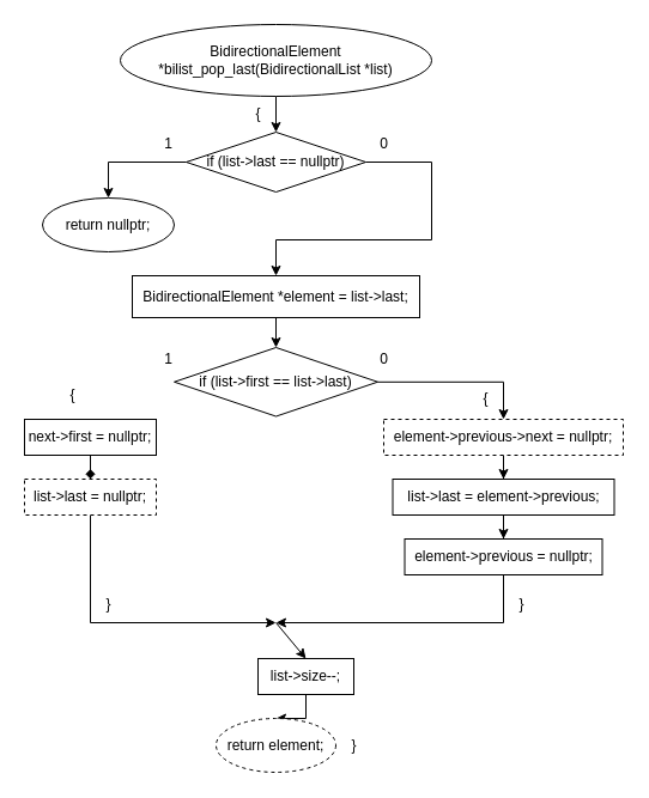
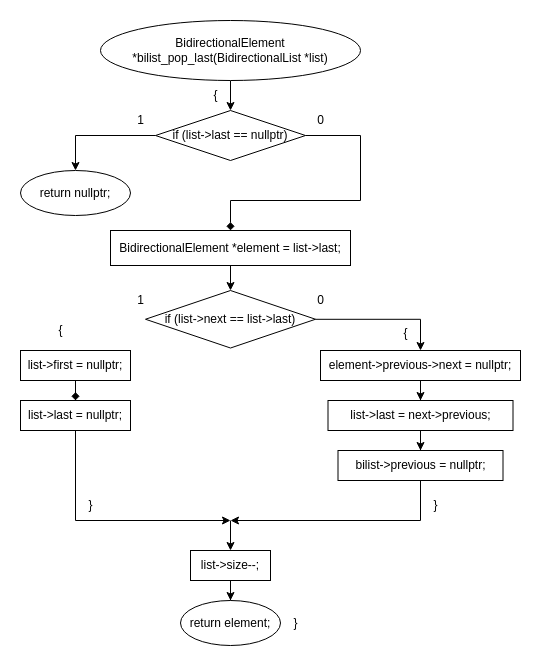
  <mxCell id="0" />
  <mxCell id="1" parent="0" />
  <mxCell id="2" value="" style="edgeStyle=orthogonalEdgeStyle;rounded=0;orthogonalLoop=1;jettySize=auto;html=1;" parent="1" source="3" target="6" edge="1"><mxGeometry relative="1" as="geometry" /></mxCell>
  <mxCell id="3" value="BidirectionalElement *bilist_pop_last(BidirectionalList *list)" style="ellipse;whiteSpace=wrap;html=1;" parent="1" vertex="1"><mxGeometry x="100" y="20" width="260" height="60" as="geometry" /></mxCell>
  <mxCell id="4" value="" style="edgeStyle=orthogonalEdgeStyle;rounded=0;orthogonalLoop=1;jettySize=auto;html=1;" parent="1" source="6" target="7" edge="1"><mxGeometry relative="1" as="geometry" /></mxCell>
- <mxCell id="5" value="" style="edgeStyle=orthogonalEdgeStyle;rounded=0;orthogonalLoop=1;jettySize=auto;html=1;entryX=0.5;entryY=0;entryDx=0;entryDy=0;" parent="1" source="6" target="9" edge="1"><mxGeometry relative="1" as="geometry"><Array as="points"><mxPoint x="360" y="135" /><mxPoint x="360" y="200" /><mxPoint x="230" y="200" /></Array></mxGeometry></mxCell>
+ <mxCell id="5" value="" style="edgeStyle=orthogonalEdgeStyle;rounded=0;orthogonalLoop=1;jettySize=auto;html=1;entryX=0.5;entryY=0;entryDx=0;entryDy=0;endArrow=diamond;" parent="1" source="6" target="9" edge="1"><mxGeometry relative="1" as="geometry"><Array as="points"><mxPoint x="360" y="135" /><mxPoint x="360" y="200" /><mxPoint x="230" y="200" /></Array></mxGeometry></mxCell>
  <mxCell id="6" value="if (list-&amp;gt;last == nullptr)" style="rhombus;whiteSpace=wrap;html=1;" parent="1" vertex="1"><mxGeometry x="155" y="110" width="150" height="50" as="geometry" /></mxCell>
- <mxCell id="7" value="return nullptr;" style="ellipse;whiteSpace=wrap;html=1;" parent="1" vertex="1"><mxGeometry x="35" y="165" width="110" height="45" as="geometry" /></mxCell>
+ <mxCell id="7" value="return nullptr;" style="ellipse;whiteSpace=wrap;html=1;" parent="1" vertex="1"><mxGeometry x="20" y="170" width="110" height="45" as="geometry" /></mxCell>
  <mxCell id="8" value="" style="edgeStyle=orthogonalEdgeStyle;rounded=0;orthogonalLoop=1;jettySize=auto;html=1;" parent="1" source="9" target="13" edge="1"><mxGeometry relative="1" as="geometry" /></mxCell>
  <mxCell id="9" value="BidirectionalElement *element = list-&amp;gt;last;" style="whiteSpace=wrap;html=1;" parent="1" vertex="1"><mxGeometry x="110" y="230" width="240" height="35" as="geometry" /></mxCell>
  <mxCell id="10" value="0" style="text;html=1;align=center;verticalAlign=middle;resizable=0;points=[];autosize=1;strokeColor=none;fillColor=none;" parent="1" vertex="1"><mxGeometry x="305" y="105" width="30" height="30" as="geometry" /></mxCell>
  <mxCell id="11" value="1" style="text;html=1;align=center;verticalAlign=middle;resizable=0;points=[];autosize=1;strokeColor=none;fillColor=none;" parent="1" vertex="1"><mxGeometry x="125" y="105" width="30" height="30" as="geometry" /></mxCell>
  <mxCell id="12" style="edgeStyle=orthogonalEdgeStyle;rounded=0;orthogonalLoop=1;jettySize=auto;html=1;" parent="1" source="13" target="23" edge="1"><mxGeometry relative="1" as="geometry" /></mxCell>
- <mxCell id="13" value="if (list-&amp;gt;first == list-&amp;gt;last)" style="rhombus;whiteSpace=wrap;html=1;" parent="1" vertex="1"><mxGeometry x="145" y="290" width="170" height="57.5" as="geometry" /></mxCell>
+ <mxCell id="13" value="if (list-&amp;gt;next == list-&amp;gt;last)" style="rhombus;whiteSpace=wrap;html=1;" parent="1" vertex="1"><mxGeometry x="145" y="290" width="170" height="57.5" as="geometry" /></mxCell>
  <mxCell id="14" value="" style="edgeStyle=orthogonalEdgeStyle;rounded=0;orthogonalLoop=1;jettySize=auto;html=1;endArrow=diamond;" parent="1" source="15" target="17" edge="1"><mxGeometry relative="1" as="geometry" /></mxCell>
- <mxCell id="15" value="next-&amp;gt;first = nullptr;" style="whiteSpace=wrap;html=1;" parent="1" vertex="1"><mxGeometry x="20" y="350" width="110" height="30" as="geometry" /></mxCell>
+ <mxCell id="15" value="list-&amp;gt;first = nullptr;" style="whiteSpace=wrap;html=1;" parent="1" vertex="1"><mxGeometry x="20" y="350" width="110" height="30" as="geometry" /></mxCell>
  <mxCell id="16" value="" style="edgeStyle=orthogonalEdgeStyle;rounded=0;orthogonalLoop=1;jettySize=auto;html=1;" parent="1" source="17" edge="1"><mxGeometry relative="1" as="geometry"><mxPoint x="230" y="520" as="targetPoint" /><Array as="points"><mxPoint x="75" y="520" /></Array></mxGeometry></mxCell>
- <mxCell id="17" value="list-&amp;gt;last = nullptr;" style="whiteSpace=wrap;html=1;dashed=1;" parent="1" vertex="1"><mxGeometry x="20" y="400" width="110" height="30" as="geometry" /></mxCell>
+ <mxCell id="17" value="list-&amp;gt;last = nullptr;" style="whiteSpace=wrap;html=1;" parent="1" vertex="1"><mxGeometry x="20" y="400" width="110" height="30" as="geometry" /></mxCell>
  <mxCell id="18" value="{" style="text;html=1;align=center;verticalAlign=middle;resizable=0;points=[];autosize=1;strokeColor=none;fillColor=none;" parent="1" vertex="1"><mxGeometry x="45" y="315" width="30" height="30" as="geometry" /></mxCell>
  <mxCell id="19" value="1" style="text;html=1;align=center;verticalAlign=middle;resizable=0;points=[];autosize=1;strokeColor=none;fillColor=none;" parent="1" vertex="1"><mxGeometry x="125" y="285" width="30" height="30" as="geometry" /></mxCell>
  <mxCell id="20" value="0" style="text;html=1;align=center;verticalAlign=middle;resizable=0;points=[];autosize=1;strokeColor=none;fillColor=none;" parent="1" vertex="1"><mxGeometry x="305" y="285" width="30" height="30" as="geometry" /></mxCell>
  <mxCell id="21" value="{" style="text;html=1;align=center;verticalAlign=middle;resizable=0;points=[];autosize=1;strokeColor=none;fillColor=none;" parent="1" vertex="1"><mxGeometry x="200" y="80" width="30" height="30" as="geometry" /></mxCell>
  <mxCell id="22" value="" style="edgeStyle=orthogonalEdgeStyle;rounded=0;orthogonalLoop=1;jettySize=auto;html=1;" parent="1" source="23" target="25" edge="1"><mxGeometry relative="1" as="geometry" /></mxCell>
- <mxCell id="23" value="element-&amp;gt;previous-&amp;gt;next = nullptr;" style="whiteSpace=wrap;html=1;dashed=1;" parent="1" vertex="1"><mxGeometry x="320" y="350" width="200" height="30" as="geometry" /></mxCell>
+ <mxCell id="23" value="element-&amp;gt;previous-&amp;gt;next = nullptr;" style="whiteSpace=wrap;html=1;" parent="1" vertex="1"><mxGeometry x="320" y="350" width="200" height="30" as="geometry" /></mxCell>
  <mxCell id="24" value="" style="edgeStyle=orthogonalEdgeStyle;rounded=0;orthogonalLoop=1;jettySize=auto;html=1;" parent="1" source="25" target="28" edge="1"><mxGeometry relative="1" as="geometry" /></mxCell>
- <mxCell id="25" value="list-&amp;gt;last = element-&amp;gt;previous;" style="whiteSpace=wrap;html=1;" parent="1" vertex="1"><mxGeometry x="327.5" y="400" width="185" height="30" as="geometry" /></mxCell>
+ <mxCell id="25" value="list-&amp;gt;last = next-&amp;gt;previous;" style="whiteSpace=wrap;html=1;" parent="1" vertex="1"><mxGeometry x="327.5" y="400" width="185" height="30" as="geometry" /></mxCell>
  <mxCell id="26" value="{" style="text;html=1;align=center;verticalAlign=middle;resizable=0;points=[];autosize=1;strokeColor=none;fillColor=none;" parent="1" vertex="1"><mxGeometry x="390" y="317.5" width="30" height="30" as="geometry" /></mxCell>
  <mxCell id="27" value="" style="edgeStyle=orthogonalEdgeStyle;rounded=0;orthogonalLoop=1;jettySize=auto;html=1;" parent="1" source="28" edge="1"><mxGeometry relative="1" as="geometry"><mxPoint x="230" y="520" as="targetPoint" /><Array as="points"><mxPoint x="420" y="520" /></Array></mxGeometry></mxCell>
- <mxCell id="28" value="element-&amp;gt;previous = nullptr;" style="whiteSpace=wrap;html=1;" parent="1" vertex="1"><mxGeometry x="337.5" y="450" width="165" height="30" as="geometry" /></mxCell>
+ <mxCell id="28" value="bilist-&amp;gt;previous = nullptr;" style="whiteSpace=wrap;html=1;" parent="1" vertex="1"><mxGeometry x="337.5" y="450" width="165" height="30" as="geometry" /></mxCell>
  <mxCell id="29" value="}" style="text;html=1;align=center;verticalAlign=middle;resizable=0;points=[];autosize=1;strokeColor=none;fillColor=none;" parent="1" vertex="1"><mxGeometry x="75" y="490" width="30" height="30" as="geometry" /></mxCell>
  <mxCell id="30" value="}" style="text;html=1;align=center;verticalAlign=middle;resizable=0;points=[];autosize=1;strokeColor=none;fillColor=none;" parent="1" vertex="1"><mxGeometry x="420" y="490" width="30" height="30" as="geometry" /></mxCell>
  <mxCell id="31" value="" style="edgeStyle=orthogonalEdgeStyle;rounded=0;orthogonalLoop=1;jettySize=auto;html=1;" parent="1" source="32" target="34" edge="1"><mxGeometry relative="1" as="geometry" /></mxCell>
- <mxCell id="32" value="list-&amp;gt;size--;" style="whiteSpace=wrap;html=1;" parent="1" vertex="1"><mxGeometry x="215" y="550" width="80" height="30" as="geometry" /></mxCell>
+ <mxCell id="32" value="list-&amp;gt;size--;" style="whiteSpace=wrap;html=1;" parent="1" vertex="1"><mxGeometry x="190" y="550" width="80" height="30" as="geometry" /></mxCell>
  <mxCell id="33" value="" style="endArrow=classic;html=1;rounded=0;entryX=0.5;entryY=0;entryDx=0;entryDy=0;" parent="1" target="32" edge="1"><mxGeometry width="50" height="50" relative="1" as="geometry"><mxPoint x="230" y="520" as="sourcePoint" /><mxPoint x="260" y="570" as="targetPoint" /></mxGeometry></mxCell>
- <mxCell id="34" value="return element;" style="ellipse;whiteSpace=wrap;html=1;dashed=1;" parent="1" vertex="1"><mxGeometry x="180" y="600" width="100" height="45" as="geometry" /></mxCell>
+ <mxCell id="34" value="return element;" style="ellipse;whiteSpace=wrap;html=1;" parent="1" vertex="1"><mxGeometry x="180" y="600" width="100" height="45" as="geometry" /></mxCell>
  <mxCell id="35" value="}" style="text;html=1;align=center;verticalAlign=middle;resizable=0;points=[];autosize=1;strokeColor=none;fillColor=none;" parent="1" vertex="1"><mxGeometry x="280" y="607.5" width="30" height="30" as="geometry" /></mxCell>
